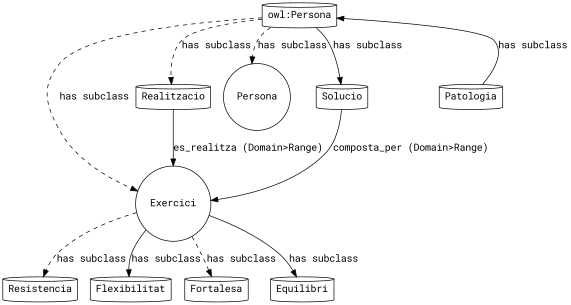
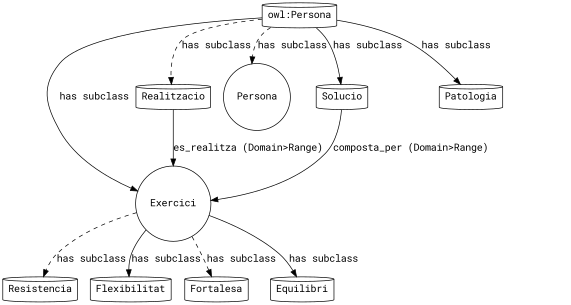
  digraph {
    fontname="Roboto Mono"
    node [fontname="Roboto Mono" shape=cylinder]
    edge [fontname="Roboto Mono" style=solid]
    Exercici [shape=circle]
    Resistencia
    Flexibilitat
    Fortalesa
    Equilibri
    Realitzacio
    n7 [label="owl:Persona"]
    Persona [shape=circle]
    Solucio
    Patologia
    Exercici -> Resistencia [label="has subclass" style=dashed]
    Exercici -> Flexibilitat [label="has subclass"]
    Exercici -> Fortalesa [label="has subclass" style=dashed]
    Exercici -> Equilibri [label="has subclass"]
    Realitzacio -> Exercici [label="es_realitza (Domain>Range)"]
-   n7 -> Exercici [label="has subclass" style=dashed]
+   n7 -> Exercici [label="has subclass"]
    n7 -> Realitzacio [label="has subclass" style=dashed]
    n7 -> Persona [label="has subclass" style=dashed]
    n7 -> Solucio [label="has subclass"]
-   Patologia -> n7 [label="has subclass"]
+   n7 -> Patologia [label="has subclass"]
    Solucio -> Exercici [label="composta_per (Domain>Range)"]
  }
